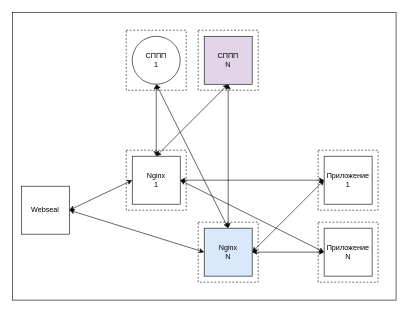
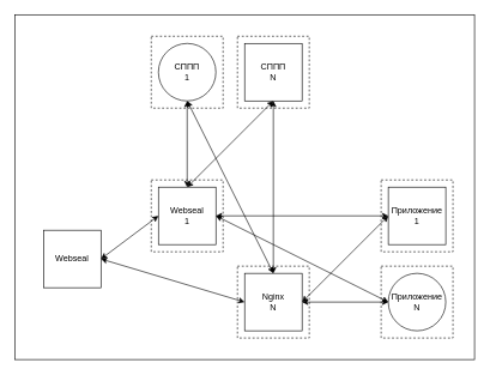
  <mxCell id="0" style=";html=1;" />
  <mxCell id="1" style=";html=1;" parent="0" />
  <mxCell id="2" value="" style="whiteSpace=wrap;html=1;" parent="1" vertex="1"><mxGeometry x="20" y="20" width="640" height="480" as="geometry" /></mxCell>
  <mxCell id="3" value="" style="rounded=0;whiteSpace=wrap;html=1;fillColor=none;dashed=1;" parent="1" vertex="1"><mxGeometry x="210" y="50" width="100" height="100" as="geometry" /></mxCell>
  <mxCell id="4" value="СППП&lt;br&gt;1" style="ellipse;whiteSpace=wrap;html=1;" parent="1" vertex="1"><mxGeometry x="220" y="60" width="80" height="80" as="geometry" /></mxCell>
- <mxCell id="5" value="Webseal" style="rounded=0;whiteSpace=wrap;html=1;" parent="1" vertex="1"><mxGeometry x="35" y="310" width="80" height="80" as="geometry" /></mxCell>
+ <mxCell id="5" value="Webseal" style="rounded=0;whiteSpace=wrap;html=1;" parent="1" vertex="1"><mxGeometry x="60" y="320" width="80" height="80" as="geometry" /></mxCell>
  <mxCell id="6" value="Приложение 1" style="rounded=0;whiteSpace=wrap;html=1;" parent="1" vertex="1"><mxGeometry x="540" y="260" width="80" height="80" as="geometry" /></mxCell>
- <mxCell id="7" value="Nginx&lt;br&gt;1" style="rounded=0;whiteSpace=wrap;html=1;" parent="1" vertex="1"><mxGeometry x="220" y="260" width="80" height="80" as="geometry" /></mxCell>
- <mxCell id="8" value="СППП&lt;br&gt;N" style="rounded=0;whiteSpace=wrap;html=1;fillColor=#e1d5e7;" parent="1" vertex="1"><mxGeometry x="340" y="60" width="80" height="80" as="geometry" /></mxCell>
- <mxCell id="9" value="Nginx&lt;br&gt;N" style="rounded=0;whiteSpace=wrap;html=1;fillColor=#dae8fc;" parent="1" vertex="1"><mxGeometry x="340" y="380" width="80" height="80" as="geometry" /></mxCell>
+ <mxCell id="7" value="Webseal&lt;br&gt;1" style="rounded=0;whiteSpace=wrap;html=1;" parent="1" vertex="1"><mxGeometry x="220" y="260" width="80" height="80" as="geometry" /></mxCell>
+ <mxCell id="8" value="СППП&lt;br&gt;N" style="rounded=0;whiteSpace=wrap;html=1;" parent="1" vertex="1"><mxGeometry x="340" y="60" width="80" height="80" as="geometry" /></mxCell>
+ <mxCell id="9" value="Nginx&lt;br&gt;N" style="rounded=0;whiteSpace=wrap;html=1;" parent="1" vertex="1"><mxGeometry x="340" y="380" width="80" height="80" as="geometry" /></mxCell>
  <mxCell id="10" value="" style="endArrow=classic;startArrow=classic;html=1;exitX=1;exitY=0.5;exitDx=0;exitDy=0;entryX=0;entryY=0.5;entryDx=0;entryDy=0;" parent="1" source="5" target="7" edge="1"><mxGeometry width="50" height="50" relative="1" as="geometry"><mxPoint x="310" y="320" as="sourcePoint" /><mxPoint x="360" y="270" as="targetPoint" /></mxGeometry></mxCell>
  <mxCell id="11" value="" style="endArrow=classic;startArrow=classic;html=1;exitX=1;exitY=0.5;exitDx=0;exitDy=0;entryX=0;entryY=0.5;entryDx=0;entryDy=0;" parent="1" source="5" target="9" edge="1"><mxGeometry width="50" height="50" relative="1" as="geometry"><mxPoint x="150" y="220" as="sourcePoint" /><mxPoint x="230" y="190" as="targetPoint" /></mxGeometry></mxCell>
- <mxCell id="12" value="Приложение N" style="rounded=0;whiteSpace=wrap;html=1;" parent="1" vertex="1"><mxGeometry x="540" y="380" width="80" height="80" as="geometry" /></mxCell>
+ <mxCell id="12" value="Приложение N" style="ellipse;whiteSpace=wrap;html=1;" parent="1" vertex="1"><mxGeometry x="540" y="380" width="80" height="80" as="geometry" /></mxCell>
  <mxCell id="13" value="" style="endArrow=classic;startArrow=classic;html=1;entryX=0.5;entryY=1;entryDx=0;entryDy=0;exitX=0.5;exitY=0;exitDx=0;exitDy=0;" parent="1" source="9" target="4" edge="1"><mxGeometry width="50" height="50" relative="1" as="geometry"><mxPoint x="310" y="320" as="sourcePoint" /><mxPoint x="360" y="270" as="targetPoint" /></mxGeometry></mxCell>
  <mxCell id="14" value="" style="endArrow=classic;startArrow=classic;html=1;entryX=0.5;entryY=1;entryDx=0;entryDy=0;exitX=0.5;exitY=0;exitDx=0;exitDy=0;" parent="1" source="9" target="8" edge="1"><mxGeometry width="50" height="50" relative="1" as="geometry"><mxPoint x="390" y="270" as="sourcePoint" /><mxPoint x="350" y="110" as="targetPoint" /></mxGeometry></mxCell>
  <mxCell id="15" value="" style="endArrow=classic;startArrow=classic;html=1;entryX=0;entryY=0.5;entryDx=0;entryDy=0;exitX=1;exitY=0.5;exitDx=0;exitDy=0;" parent="1" source="9" target="6" edge="1"><mxGeometry width="50" height="50" relative="1" as="geometry"><mxPoint x="400" y="280" as="sourcePoint" /><mxPoint x="360" y="120" as="targetPoint" /></mxGeometry></mxCell>
  <mxCell id="16" value="" style="endArrow=classic;startArrow=classic;html=1;entryX=0;entryY=0.5;entryDx=0;entryDy=0;exitX=1;exitY=0.5;exitDx=0;exitDy=0;" parent="1" source="9" target="12" edge="1"><mxGeometry width="50" height="50" relative="1" as="geometry"><mxPoint x="410" y="290" as="sourcePoint" /><mxPoint x="370" y="130" as="targetPoint" /></mxGeometry></mxCell>
  <mxCell id="17" value="" style="endArrow=classic;startArrow=classic;html=1;entryX=0.5;entryY=1;entryDx=0;entryDy=0;exitX=0.5;exitY=0;exitDx=0;exitDy=0;" parent="1" source="7" target="4" edge="1"><mxGeometry width="50" height="50" relative="1" as="geometry"><mxPoint x="420" y="300" as="sourcePoint" /><mxPoint x="380" y="140" as="targetPoint" /></mxGeometry></mxCell>
  <mxCell id="18" value="" style="endArrow=classic;startArrow=classic;html=1;entryX=0.5;entryY=1;entryDx=0;entryDy=0;exitX=0.5;exitY=0;exitDx=0;exitDy=0;" parent="1" source="7" target="8" edge="1"><mxGeometry width="50" height="50" relative="1" as="geometry"><mxPoint x="430" y="310" as="sourcePoint" /><mxPoint x="390" y="150" as="targetPoint" /></mxGeometry></mxCell>
  <mxCell id="19" value="" style="endArrow=classic;startArrow=classic;html=1;entryX=1;entryY=0.5;entryDx=0;entryDy=0;exitX=0;exitY=0.5;exitDx=0;exitDy=0;" parent="1" source="6" target="7" edge="1"><mxGeometry width="50" height="50" relative="1" as="geometry"><mxPoint x="440" y="320" as="sourcePoint" /><mxPoint x="400" y="160" as="targetPoint" /></mxGeometry></mxCell>
  <mxCell id="20" value="" style="endArrow=classic;startArrow=classic;html=1;entryX=1;entryY=0.5;entryDx=0;entryDy=0;exitX=0;exitY=0.5;exitDx=0;exitDy=0;" parent="1" source="12" target="7" edge="1"><mxGeometry width="50" height="50" relative="1" as="geometry"><mxPoint x="450" y="330" as="sourcePoint" /><mxPoint x="410" y="170" as="targetPoint" /></mxGeometry></mxCell>
  <mxCell id="21" value="" style="rounded=0;whiteSpace=wrap;html=1;fillColor=none;dashed=1;" parent="1" vertex="1"><mxGeometry x="330" y="50" width="100" height="100" as="geometry" /></mxCell>
  <mxCell id="22" value="" style="rounded=0;whiteSpace=wrap;html=1;fillColor=none;dashed=1;" parent="1" vertex="1"><mxGeometry x="210" y="250" width="100" height="100" as="geometry" /></mxCell>
  <mxCell id="23" value="" style="rounded=0;whiteSpace=wrap;html=1;fillColor=none;dashed=1;" parent="1" vertex="1"><mxGeometry x="530" y="370" width="100" height="100" as="geometry" /></mxCell>
  <mxCell id="24" value="" style="rounded=0;whiteSpace=wrap;html=1;fillColor=none;dashed=1;" parent="1" vertex="1"><mxGeometry x="530" y="250" width="100" height="100" as="geometry" /></mxCell>
  <mxCell id="25" value="" style="rounded=0;whiteSpace=wrap;html=1;fillColor=none;dashed=1;" parent="1" vertex="1"><mxGeometry x="330" y="370" width="100" height="100" as="geometry" /></mxCell>
